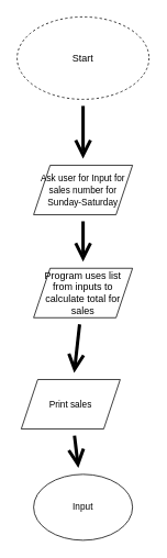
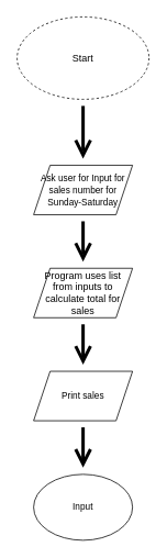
  <mxCell id="0" />
  <mxCell id="1" parent="0" />
  <mxCell id="2" value="" style="edgeStyle=none;curved=1;rounded=0;orthogonalLoop=1;jettySize=auto;html=1;fontSize=11;endArrow=open;startSize=14;endSize=14;sourcePerimeterSpacing=8;targetPerimeterSpacing=8;strokeWidth=4;" edge="1" parent="1" source="3" target="5"><mxGeometry relative="1" as="geometry" /></mxCell>
  <mxCell id="3" value="Start" style="ellipse;whiteSpace=wrap;html=1;hachureGap=4;dashed=1;" vertex="1" parent="1"><mxGeometry x="20" y="20" width="160" height="100" as="geometry" /></mxCell>
  <mxCell id="4" value="" style="edgeStyle=none;curved=1;rounded=0;orthogonalLoop=1;jettySize=auto;html=1;fontSize=11;endArrow=open;startSize=14;endSize=14;sourcePerimeterSpacing=8;targetPerimeterSpacing=8;strokeWidth=4;" edge="1" parent="1" source="5" target="7"><mxGeometry relative="1" as="geometry" /></mxCell>
  <mxCell id="5" value="&lt;font style=&quot;font-size: 11px;&quot;&gt;Ask user for Input for sales number for Sunday-Saturday&lt;/font&gt;" style="shape=parallelogram;perimeter=parallelogramPerimeter;whiteSpace=wrap;html=1;fixedSize=1;hachureGap=4;" vertex="1" parent="1"><mxGeometry x="40" y="200" width="120" height="60" as="geometry" /></mxCell>
  <mxCell id="6" value="" style="edgeStyle=none;curved=1;rounded=0;orthogonalLoop=1;jettySize=auto;html=1;fontSize=11;endArrow=open;startSize=14;endSize=14;sourcePerimeterSpacing=8;targetPerimeterSpacing=8;strokeWidth=4;" edge="1" parent="1" source="7" target="9"><mxGeometry relative="1" as="geometry" /></mxCell>
  <mxCell id="7" value="Program uses list from inputs to calculate total for sales" style="shape=parallelogram;perimeter=parallelogramPerimeter;whiteSpace=wrap;html=1;fixedSize=1;hachureGap=4;" vertex="1" parent="1"><mxGeometry x="40" y="325" width="120" height="60" as="geometry" /></mxCell>
  <mxCell id="8" value="" style="edgeStyle=none;curved=1;rounded=0;orthogonalLoop=1;jettySize=auto;html=1;fontSize=11;endArrow=open;startSize=14;endSize=14;sourcePerimeterSpacing=8;targetPerimeterSpacing=8;strokeWidth=4;" edge="1" parent="1" source="9" target="10"><mxGeometry relative="1" as="geometry" /></mxCell>
- <mxCell id="9" value="Print sales" style="shape=parallelogram;perimeter=parallelogramPerimeter;whiteSpace=wrap;html=1;fixedSize=1;hachureGap=4;fontSize=11;" vertex="1" parent="1"><mxGeometry x="25" y="460" width="120" height="60" as="geometry" /></mxCell>
+ <mxCell id="9" value="Print sales" style="shape=parallelogram;perimeter=parallelogramPerimeter;whiteSpace=wrap;html=1;fixedSize=1;hachureGap=4;fontSize=11;" vertex="1" parent="1"><mxGeometry x="40" y="450" width="120" height="60" as="geometry" /></mxCell>
  <mxCell id="10" value="Input" style="ellipse;whiteSpace=wrap;html=1;hachureGap=4;fontSize=11;" vertex="1" parent="1"><mxGeometry x="40" y="575" width="120" height="80" as="geometry" /></mxCell>
